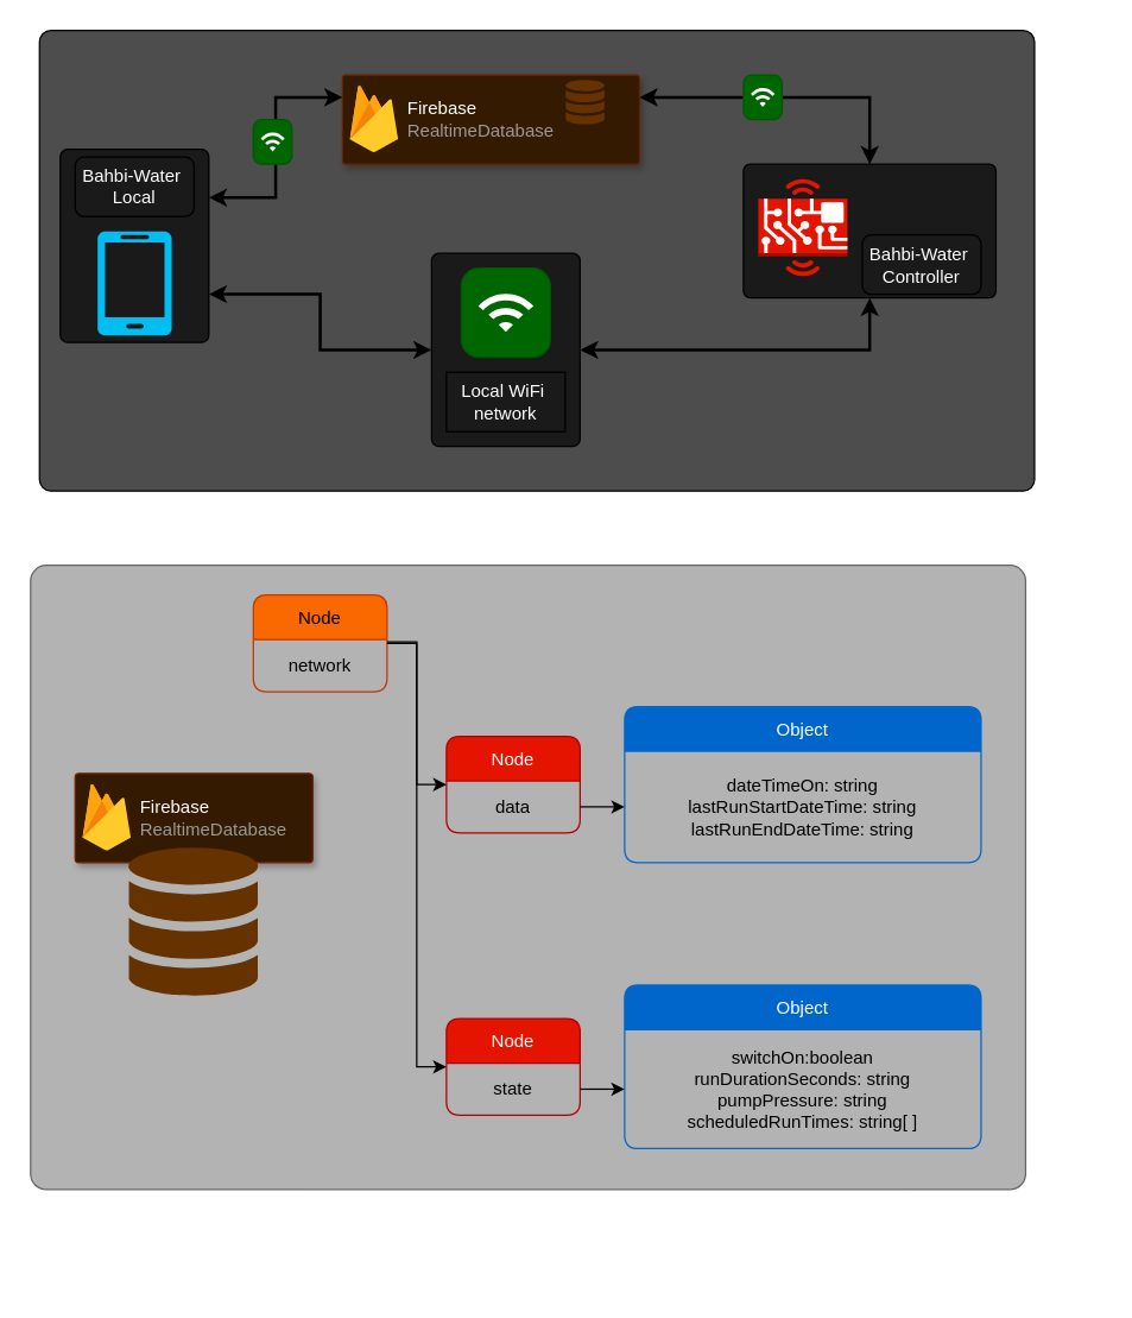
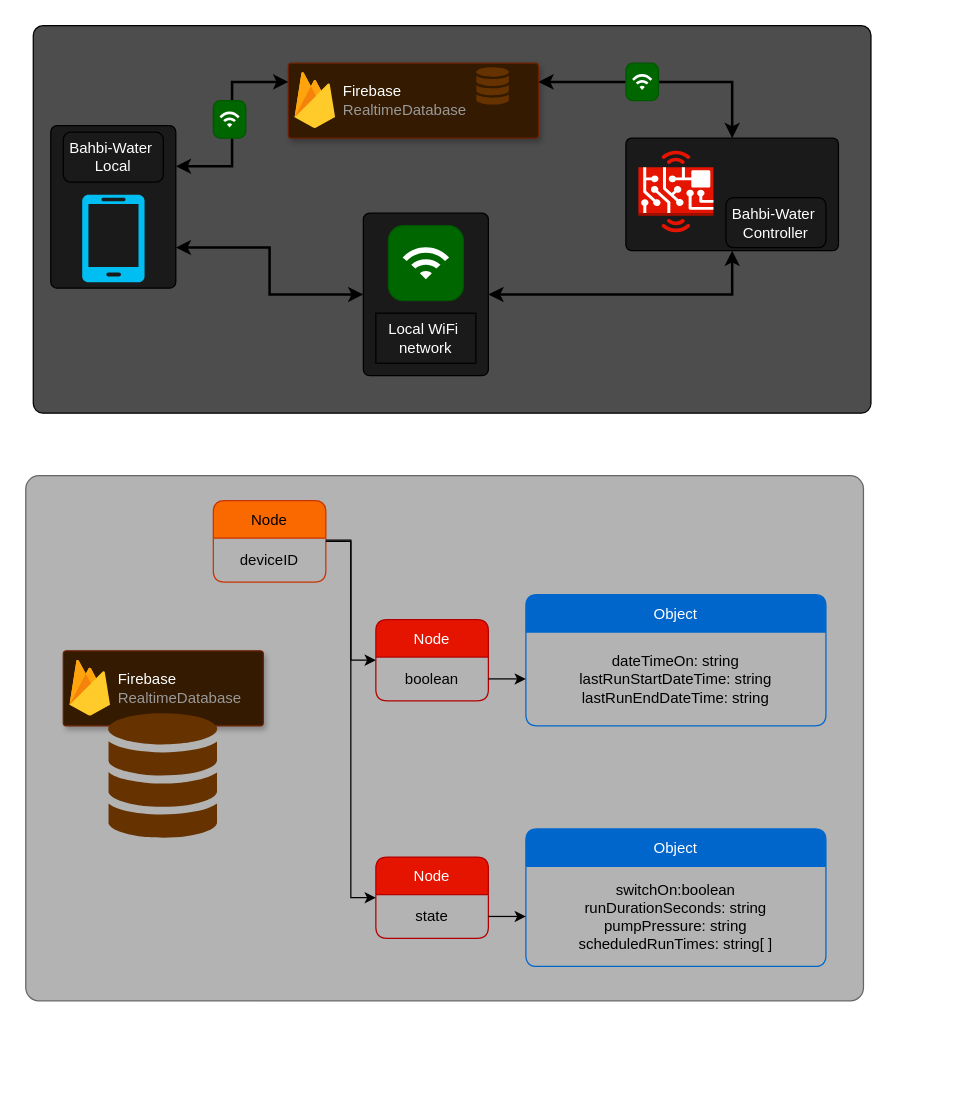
  <mxCell id="0" />
  <mxCell id="1" parent="0" />
  <mxCell id="2" value="" style="group" vertex="1" connectable="0" parent="1"><mxGeometry x="20" y="380" width="720" height="485" as="geometry" /></mxCell>
  <mxCell id="3" value="" style="rounded=1;whiteSpace=wrap;html=1;strokeColor=#666666;fillStyle=solid;fillColor=#B3B3B3;arcSize=2.5;" vertex="1" parent="2"><mxGeometry width="670" height="420" as="geometry" /></mxCell>
  <mxCell id="4" value="" style="group" vertex="1" connectable="0" parent="2"><mxGeometry x="150" y="20" width="570" height="465" as="geometry" /></mxCell>
  <mxCell id="5" value="Node" style="shape=table;startSize=30;container=1;collapsible=0;childLayout=tableLayout;rounded=1;fillColor=#fa6800;fontColor=#000000;strokeColor=#C73500;arcSize=10;" vertex="1" parent="4"><mxGeometry width="90" height="65" as="geometry" /></mxCell>
  <mxCell id="6" value="" style="shape=tableRow;horizontal=0;startSize=0;swimlaneHead=0;swimlaneBody=0;strokeColor=inherit;top=0;left=0;bottom=0;right=0;collapsible=0;dropTarget=0;fillColor=none;points=[[0,0.5],[1,0.5]];portConstraint=eastwest;" vertex="1" parent="5"><mxGeometry y="30" width="90" height="35" as="geometry" /></mxCell>
- <mxCell id="7" value="network" style="shape=partialRectangle;html=1;whiteSpace=wrap;connectable=0;strokeColor=inherit;overflow=hidden;fillColor=none;top=0;left=0;bottom=0;right=0;pointerEvents=1;" vertex="1" parent="6"><mxGeometry width="90" height="35" as="geometry"><mxRectangle width="90" height="35" as="alternateBounds" /></mxGeometry></mxCell>
+ <mxCell id="7" value="deviceID" style="shape=partialRectangle;html=1;whiteSpace=wrap;connectable=0;strokeColor=inherit;overflow=hidden;fillColor=none;top=0;left=0;bottom=0;right=0;pointerEvents=1;" vertex="1" parent="6"><mxGeometry width="90" height="35" as="geometry"><mxRectangle width="90" height="35" as="alternateBounds" /></mxGeometry></mxCell>
  <mxCell id="8" value="Node" style="shape=table;startSize=30;container=1;collapsible=0;childLayout=tableLayout;rounded=1;fillColor=#e51400;fontColor=#ffffff;strokeColor=#B20000;gradientColor=none;arcSize=10;" vertex="1" parent="4"><mxGeometry x="130" y="95" width="90" height="65" as="geometry" /></mxCell>
  <mxCell id="9" value="" style="shape=tableRow;horizontal=0;startSize=0;swimlaneHead=0;swimlaneBody=0;strokeColor=inherit;top=0;left=0;bottom=0;right=0;collapsible=0;dropTarget=0;fillColor=none;points=[[0,0.5],[1,0.5]];portConstraint=eastwest;" vertex="1" parent="8"><mxGeometry y="30" width="90" height="35" as="geometry" /></mxCell>
- <mxCell id="10" value="data" style="shape=partialRectangle;html=1;whiteSpace=wrap;connectable=0;strokeColor=inherit;overflow=hidden;fillColor=none;top=0;left=0;bottom=0;right=0;pointerEvents=1;" vertex="1" parent="9"><mxGeometry width="90" height="35" as="geometry"><mxRectangle width="90" height="35" as="alternateBounds" /></mxGeometry></mxCell>
+ <mxCell id="10" value="boolean" style="shape=partialRectangle;html=1;whiteSpace=wrap;connectable=0;strokeColor=inherit;overflow=hidden;fillColor=none;top=0;left=0;bottom=0;right=0;pointerEvents=1;" vertex="1" parent="9"><mxGeometry width="90" height="35" as="geometry"><mxRectangle width="90" height="35" as="alternateBounds" /></mxGeometry></mxCell>
  <mxCell id="11" style="edgeStyle=orthogonalEdgeStyle;rounded=0;orthogonalLoop=1;jettySize=auto;html=1;entryX=0;entryY=0.5;entryDx=0;entryDy=0;exitX=1;exitY=0.5;exitDx=0;exitDy=0;" edge="1" parent="4" source="5" target="8"><mxGeometry relative="1" as="geometry"><mxPoint x="40" y="85" as="sourcePoint" /></mxGeometry></mxCell>
  <mxCell id="12" value="Node" style="shape=table;startSize=30;container=1;collapsible=0;childLayout=tableLayout;rounded=1;fillColor=#e51400;fontColor=#ffffff;strokeColor=#B20000;gradientColor=none;arcSize=10;" vertex="1" parent="4"><mxGeometry x="130" y="285" width="90" height="65" as="geometry" /></mxCell>
  <mxCell id="13" value="" style="shape=tableRow;horizontal=0;startSize=0;swimlaneHead=0;swimlaneBody=0;strokeColor=inherit;top=0;left=0;bottom=0;right=0;collapsible=0;dropTarget=0;fillColor=none;points=[[0,0.5],[1,0.5]];portConstraint=eastwest;" vertex="1" parent="12"><mxGeometry y="30" width="90" height="35" as="geometry" /></mxCell>
  <mxCell id="14" value="state" style="shape=partialRectangle;html=1;whiteSpace=wrap;connectable=0;strokeColor=inherit;overflow=hidden;fillColor=none;top=0;left=0;bottom=0;right=0;pointerEvents=1;" vertex="1" parent="13"><mxGeometry width="90" height="35" as="geometry"><mxRectangle width="90" height="35" as="alternateBounds" /></mxGeometry></mxCell>
  <mxCell id="15" style="edgeStyle=orthogonalEdgeStyle;rounded=0;orthogonalLoop=1;jettySize=auto;html=1;entryX=0;entryY=0.5;entryDx=0;entryDy=0;exitX=1.002;exitY=0.045;exitDx=0;exitDy=0;exitPerimeter=0;" edge="1" parent="4" source="6" target="12"><mxGeometry relative="1" as="geometry"><mxPoint x="30" y="75" as="sourcePoint" /></mxGeometry></mxCell>
  <mxCell id="16" value="Object" style="shape=table;startSize=30;container=1;collapsible=0;childLayout=tableLayout;rounded=1;fillColor=#0066CC;fontColor=#ffffff;strokeColor=#0066CC;arcSize=10;" vertex="1" parent="4"><mxGeometry x="250" y="75" width="240" height="105" as="geometry" /></mxCell>
  <mxCell id="17" value="" style="shape=tableRow;horizontal=0;startSize=0;swimlaneHead=0;swimlaneBody=0;strokeColor=inherit;top=0;left=0;bottom=0;right=0;collapsible=0;dropTarget=0;fillColor=none;points=[[0,0.5],[1,0.5]];portConstraint=eastwest;" vertex="1" parent="16"><mxGeometry y="30" width="240" height="75" as="geometry" /></mxCell>
  <mxCell id="18" value="dateTimeOn: string&lt;div&gt;lastRunStartDateTime: string&lt;/div&gt;&lt;div&gt;lastRunEndDateTime: string&lt;/div&gt;" style="shape=partialRectangle;html=1;whiteSpace=wrap;connectable=0;strokeColor=inherit;overflow=hidden;fillColor=none;top=0;left=0;bottom=0;right=0;pointerEvents=1;" vertex="1" parent="17"><mxGeometry width="240" height="75" as="geometry"><mxRectangle width="240" height="75" as="alternateBounds" /></mxGeometry></mxCell>
  <mxCell id="19" style="edgeStyle=orthogonalEdgeStyle;rounded=0;orthogonalLoop=1;jettySize=auto;html=1;exitX=1;exitY=0.5;exitDx=0;exitDy=0;entryX=0;entryY=0.5;entryDx=0;entryDy=0;" edge="1" parent="4" source="9" target="17"><mxGeometry relative="1" as="geometry" /></mxCell>
  <mxCell id="20" value="Object" style="shape=table;startSize=30;container=1;collapsible=0;childLayout=tableLayout;rounded=1;fillColor=#0066CC;fontColor=#ffffff;strokeColor=#0066CC;arcSize=10;" vertex="1" parent="4"><mxGeometry x="250" y="262.5" width="240" height="110" as="geometry" /></mxCell>
  <mxCell id="21" value="" style="shape=tableRow;horizontal=0;startSize=0;swimlaneHead=0;swimlaneBody=0;strokeColor=inherit;top=0;left=0;bottom=0;right=0;collapsible=0;dropTarget=0;fillColor=none;points=[[0,0.5],[1,0.5]];portConstraint=eastwest;" vertex="1" parent="20"><mxGeometry y="30" width="240" height="80" as="geometry" /></mxCell>
  <mxCell id="22" value="switchOn:boolean&lt;div&gt;runDurationSeconds: string&lt;/div&gt;&lt;div&gt;pumpPressure: string&lt;/div&gt;&lt;div&gt;scheduledRunTimes: string[ ]&lt;/div&gt;" style="shape=partialRectangle;html=1;whiteSpace=wrap;connectable=0;strokeColor=inherit;overflow=hidden;fillColor=none;top=0;left=0;bottom=0;right=0;pointerEvents=1;" vertex="1" parent="21"><mxGeometry width="240" height="80" as="geometry"><mxRectangle width="240" height="80" as="alternateBounds" /></mxGeometry></mxCell>
  <mxCell id="23" style="edgeStyle=orthogonalEdgeStyle;rounded=0;orthogonalLoop=1;jettySize=auto;html=1;exitX=1;exitY=0.5;exitDx=0;exitDy=0;entryX=0;entryY=0.5;entryDx=0;entryDy=0;" edge="1" parent="4" source="13" target="21"><mxGeometry relative="1" as="geometry" /></mxCell>
  <mxCell id="24" value="" style="group" vertex="1" connectable="0" parent="2"><mxGeometry x="30" y="140" width="160" height="150" as="geometry" /></mxCell>
  <mxCell id="25" value="" style="strokeColor=#6D1F00;shadow=1;strokeWidth=1;rounded=1;absoluteArcSize=1;arcSize=5;fillColor=#331A00;fontColor=#ffffff;" vertex="1" parent="24"><mxGeometry width="160" height="60" as="geometry" /></mxCell>
  <mxCell id="26" value="&lt;font color=&quot;#ffffff&quot;&gt;Firebase&lt;/font&gt;&lt;br&gt;RealtimeDatabase" style="sketch=0;dashed=0;connectable=0;html=1;fillColor=#5184F3;strokeColor=none;shape=mxgraph.gcp2.firebase;part=1;labelPosition=right;verticalLabelPosition=middle;align=left;verticalAlign=middle;spacingLeft=5;fontColor=#999999;fontSize=12;" vertex="1" parent="25"><mxGeometry width="32.4" height="45" relative="1" as="geometry"><mxPoint x="5" y="7" as="offset" /></mxGeometry></mxCell>
  <mxCell id="27" value="" style="sketch=0;html=1;aspect=fixed;strokeColor=none;shadow=0;fillColor=#663300;verticalAlign=top;labelPosition=center;verticalLabelPosition=bottom;shape=mxgraph.gcp2.cloud_monitoring" vertex="1" parent="24"><mxGeometry x="35" y="50" width="90" height="100" as="geometry" /></mxCell>
  <mxCell id="28" value="" style="group" vertex="1" connectable="0" parent="1"><mxGeometry x="26" y="20" width="670" height="310" as="geometry" /></mxCell>
  <mxCell id="29" value="" style="rounded=1;whiteSpace=wrap;html=1;fillColor=#4D4D4D;arcSize=2.5;" vertex="1" parent="28"><mxGeometry width="670" height="310" as="geometry" /></mxCell>
  <mxCell id="30" value="" style="group" vertex="1" connectable="0" parent="28"><mxGeometry x="204" y="30" width="200" height="60" as="geometry" /></mxCell>
  <mxCell id="31" value="" style="strokeColor=#6D1F00;shadow=1;strokeWidth=1;rounded=1;absoluteArcSize=1;arcSize=5;fillColor=#331A00;fontColor=#ffffff;" vertex="1" parent="30"><mxGeometry width="200" height="60" as="geometry" /></mxCell>
  <mxCell id="32" value="&lt;font color=&quot;#ffffff&quot;&gt;Firebase&lt;/font&gt;&lt;br&gt;RealtimeDatabase" style="sketch=0;dashed=0;connectable=0;html=1;fillColor=#5184F3;strokeColor=none;shape=mxgraph.gcp2.firebase;part=1;labelPosition=right;verticalLabelPosition=middle;align=left;verticalAlign=middle;spacingLeft=5;fontColor=#999999;fontSize=12;" vertex="1" parent="31"><mxGeometry width="32.4" height="45" relative="1" as="geometry"><mxPoint x="5" y="7" as="offset" /></mxGeometry></mxCell>
  <mxCell id="33" value="" style="sketch=0;html=1;aspect=fixed;strokeColor=none;shadow=0;fillColor=#663300;verticalAlign=top;labelPosition=center;verticalLabelPosition=bottom;shape=mxgraph.gcp2.cloud_monitoring" vertex="1" parent="30"><mxGeometry x="150" y="3.333" width="27" height="30.0" as="geometry" /></mxCell>
  <mxCell id="34" value="" style="group" vertex="1" connectable="0" parent="28"><mxGeometry x="484" y="100" width="160" height="110" as="geometry" /></mxCell>
  <mxCell id="35" value="" style="rounded=1;whiteSpace=wrap;html=1;fillColor=#1A1A1A;arcSize=5;" vertex="1" parent="34"><mxGeometry x="-10" y="-10" width="170" height="90" as="geometry" /></mxCell>
  <mxCell id="36" value="" style="outlineConnect=0;dashed=0;verticalLabelPosition=bottom;verticalAlign=top;align=center;html=1;shape=mxgraph.aws3.hardware_board;fillColor=#e51400;fontColor=#ffffff;strokeColor=#B20000;" vertex="1" parent="34"><mxGeometry width="60" height="65.25" as="geometry" /></mxCell>
  <mxCell id="37" value="&lt;font color=&quot;#ffffff&quot;&gt;Bahbi-Water&amp;nbsp;&lt;/font&gt;&lt;div&gt;&lt;font color=&quot;#ffffff&quot;&gt;Controller&lt;/font&gt;&lt;/div&gt;" style="rounded=1;whiteSpace=wrap;html=1;fillColor=#1A1A1A;" vertex="1" parent="34"><mxGeometry x="70" y="37.63" width="80" height="40" as="geometry" /></mxCell>
  <mxCell id="38" value="" style="group" vertex="1" connectable="0" parent="28"><mxGeometry x="14" y="80" width="100" height="130" as="geometry" /></mxCell>
  <mxCell id="39" value="" style="rounded=1;whiteSpace=wrap;html=1;fillColor=#1A1A1A;arcSize=5;" vertex="1" parent="38"><mxGeometry width="100" height="130" as="geometry" /></mxCell>
  <mxCell id="40" value="" style="verticalLabelPosition=bottom;html=1;verticalAlign=top;align=center;strokeColor=none;fillColor=#00BEF2;shape=mxgraph.azure.mobile;pointerEvents=1;" vertex="1" parent="38"><mxGeometry x="25" y="55.25" width="50" height="70" as="geometry" /></mxCell>
  <mxCell id="41" value="&lt;font color=&quot;#ffffff&quot;&gt;Bahbi-Water&amp;nbsp;&lt;/font&gt;&lt;div&gt;&lt;font color=&quot;#ffffff&quot;&gt;Local&lt;/font&gt;&lt;/div&gt;" style="rounded=1;whiteSpace=wrap;html=1;fillColor=#1A1A1A;" vertex="1" parent="38"><mxGeometry x="10" y="5.25" width="80" height="40" as="geometry" /></mxCell>
  <mxCell id="42" style="edgeStyle=orthogonalEdgeStyle;rounded=0;orthogonalLoop=1;jettySize=auto;html=1;exitX=1;exitY=0.5;exitDx=0;exitDy=0;entryX=0.5;entryY=1;entryDx=0;entryDy=0;startArrow=classic;startFill=1;strokeWidth=2;" edge="1" parent="28" source="43" target="35"><mxGeometry relative="1" as="geometry" /></mxCell>
  <mxCell id="43" value="" style="rounded=1;whiteSpace=wrap;html=1;fillColor=#1A1A1A;arcSize=5;container=0;" vertex="1" parent="28"><mxGeometry x="264" y="150" width="100" height="130" as="geometry" /></mxCell>
  <mxCell id="44" value="" style="html=1;strokeWidth=1;shadow=0;dashed=0;shape=mxgraph.ios7.misc.wifi;fillColor=#006600;strokeColor=#005700;buttonText=;strokeColor2=#222222;fontColor=#ffffff;fontSize=8;verticalLabelPosition=bottom;verticalAlign=top;align=center;sketch=0;container=0;" vertex="1" parent="28"><mxGeometry x="284" y="160" width="60" height="60" as="geometry" /></mxCell>
  <mxCell id="45" value="&lt;font color=&quot;#ffffff&quot;&gt;Local WiFi&amp;nbsp;&lt;/font&gt;&lt;div&gt;&lt;font color=&quot;#ffffff&quot;&gt;network&lt;/font&gt;&lt;/div&gt;" style="whiteSpace=wrap;html=1;fillColor=#1A1A1A;container=0;rounded=0;" vertex="1" parent="28"><mxGeometry x="274" y="230" width="80" height="40" as="geometry" /></mxCell>
  <mxCell id="46" style="edgeStyle=orthogonalEdgeStyle;rounded=0;orthogonalLoop=1;jettySize=auto;html=1;exitX=1;exitY=0.75;exitDx=0;exitDy=0;entryX=0;entryY=0.5;entryDx=0;entryDy=0;startArrow=classic;startFill=1;strokeWidth=2;" edge="1" parent="28" source="39" target="43"><mxGeometry relative="1" as="geometry" /></mxCell>
  <mxCell id="47" style="edgeStyle=orthogonalEdgeStyle;rounded=0;orthogonalLoop=1;jettySize=auto;html=1;exitX=0;exitY=0.25;exitDx=0;exitDy=0;entryX=1;entryY=0.25;entryDx=0;entryDy=0;strokeWidth=2;startArrow=classic;startFill=1;" edge="1" parent="28" source="31" target="39"><mxGeometry relative="1" as="geometry" /></mxCell>
  <mxCell id="48" style="edgeStyle=orthogonalEdgeStyle;rounded=0;orthogonalLoop=1;jettySize=auto;html=1;exitX=1;exitY=0.25;exitDx=0;exitDy=0;entryX=0.5;entryY=0;entryDx=0;entryDy=0;strokeWidth=2;startArrow=classic;startFill=1;" edge="1" parent="28" source="31" target="35"><mxGeometry relative="1" as="geometry" /></mxCell>
  <mxCell id="49" value="" style="html=1;strokeWidth=1;shadow=0;dashed=0;shape=mxgraph.ios7.misc.wifi;fillColor=#006600;strokeColor=#005700;buttonText=;strokeColor2=#222222;fontColor=#ffffff;fontSize=8;verticalLabelPosition=bottom;verticalAlign=top;align=center;sketch=0;container=0;" vertex="1" parent="28"><mxGeometry x="474" y="30" width="26" height="30" as="geometry" /></mxCell>
  <mxCell id="50" value="" style="html=1;strokeWidth=1;shadow=0;dashed=0;shape=mxgraph.ios7.misc.wifi;fillColor=#006600;strokeColor=#005700;buttonText=;strokeColor2=#222222;fontColor=#ffffff;fontSize=8;verticalLabelPosition=bottom;verticalAlign=top;align=center;sketch=0;container=0;" vertex="1" parent="28"><mxGeometry x="144" y="60" width="26" height="30" as="geometry" /></mxCell>
